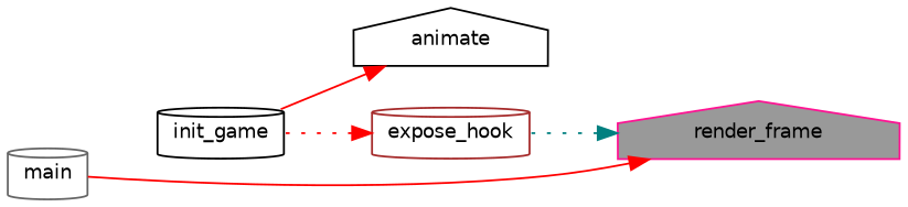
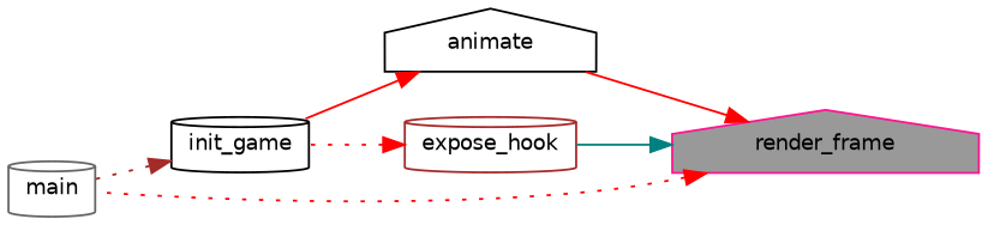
  digraph {
    rankdir=RL
    node [color=black fillcolor=white fontname=Helvetica fontsize=10 shape=cylinder style=filled]
    edge [color=red dir=back fontname=Helvetica fontsize=10 labelfontname=Helvetica labelfontsize=10 style=solid]
    n1 [color=deeppink fillcolor=grey60 fontcolor=black height=0.2 label=render_frame shape=house width=0.4]
    n2 [height=0.2 label=animate shape=house width=0.4]
    n3 [color=gray40 height=0.2 label=main width=0.4]
    n4 [color=brown height=0.2 label=expose_hook width=0.4]
    n5 [height=0.2 label=init_game width=0.4]
-   n1 -> n3
-   n1 -> n4 [color=teal style=dotted]
+   n1 -> n2
+   n1 -> n3 [style=dotted]
+   n1 -> n4 [color=teal]
    n2 -> n5
    n4 -> n5 [style=dotted]
+   n5 -> n3 [color=brown style=dotted]
  }
